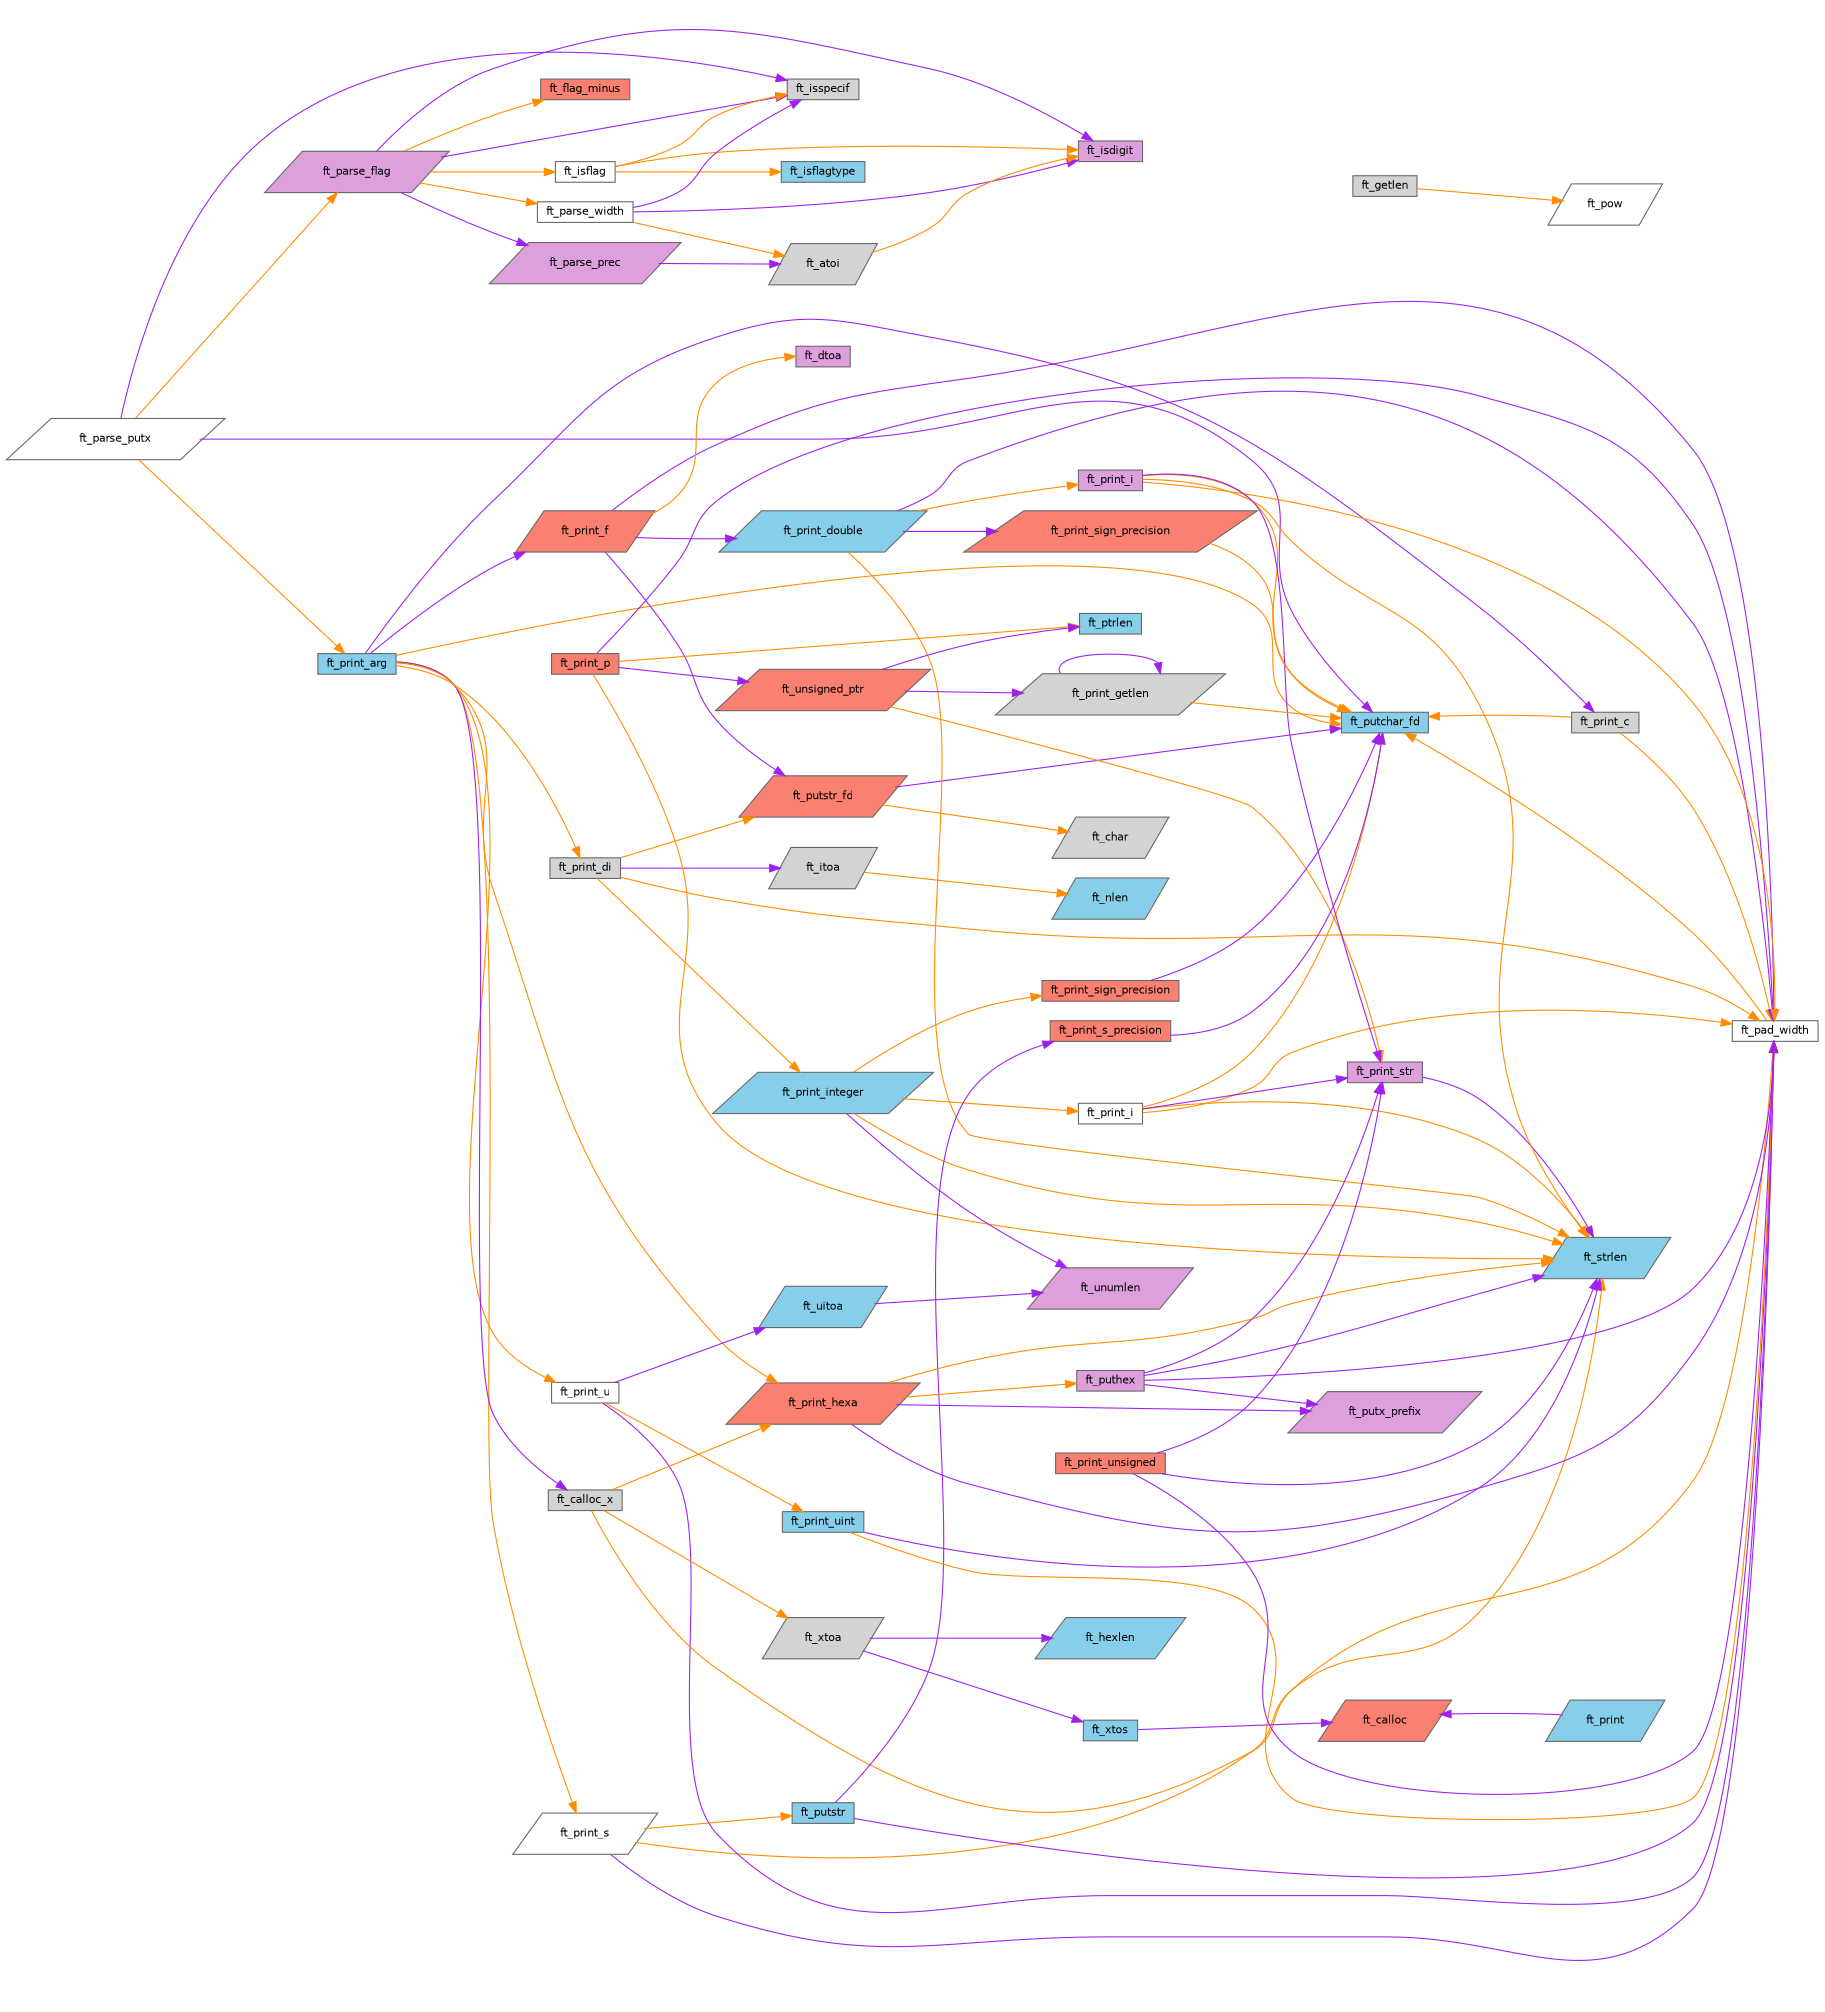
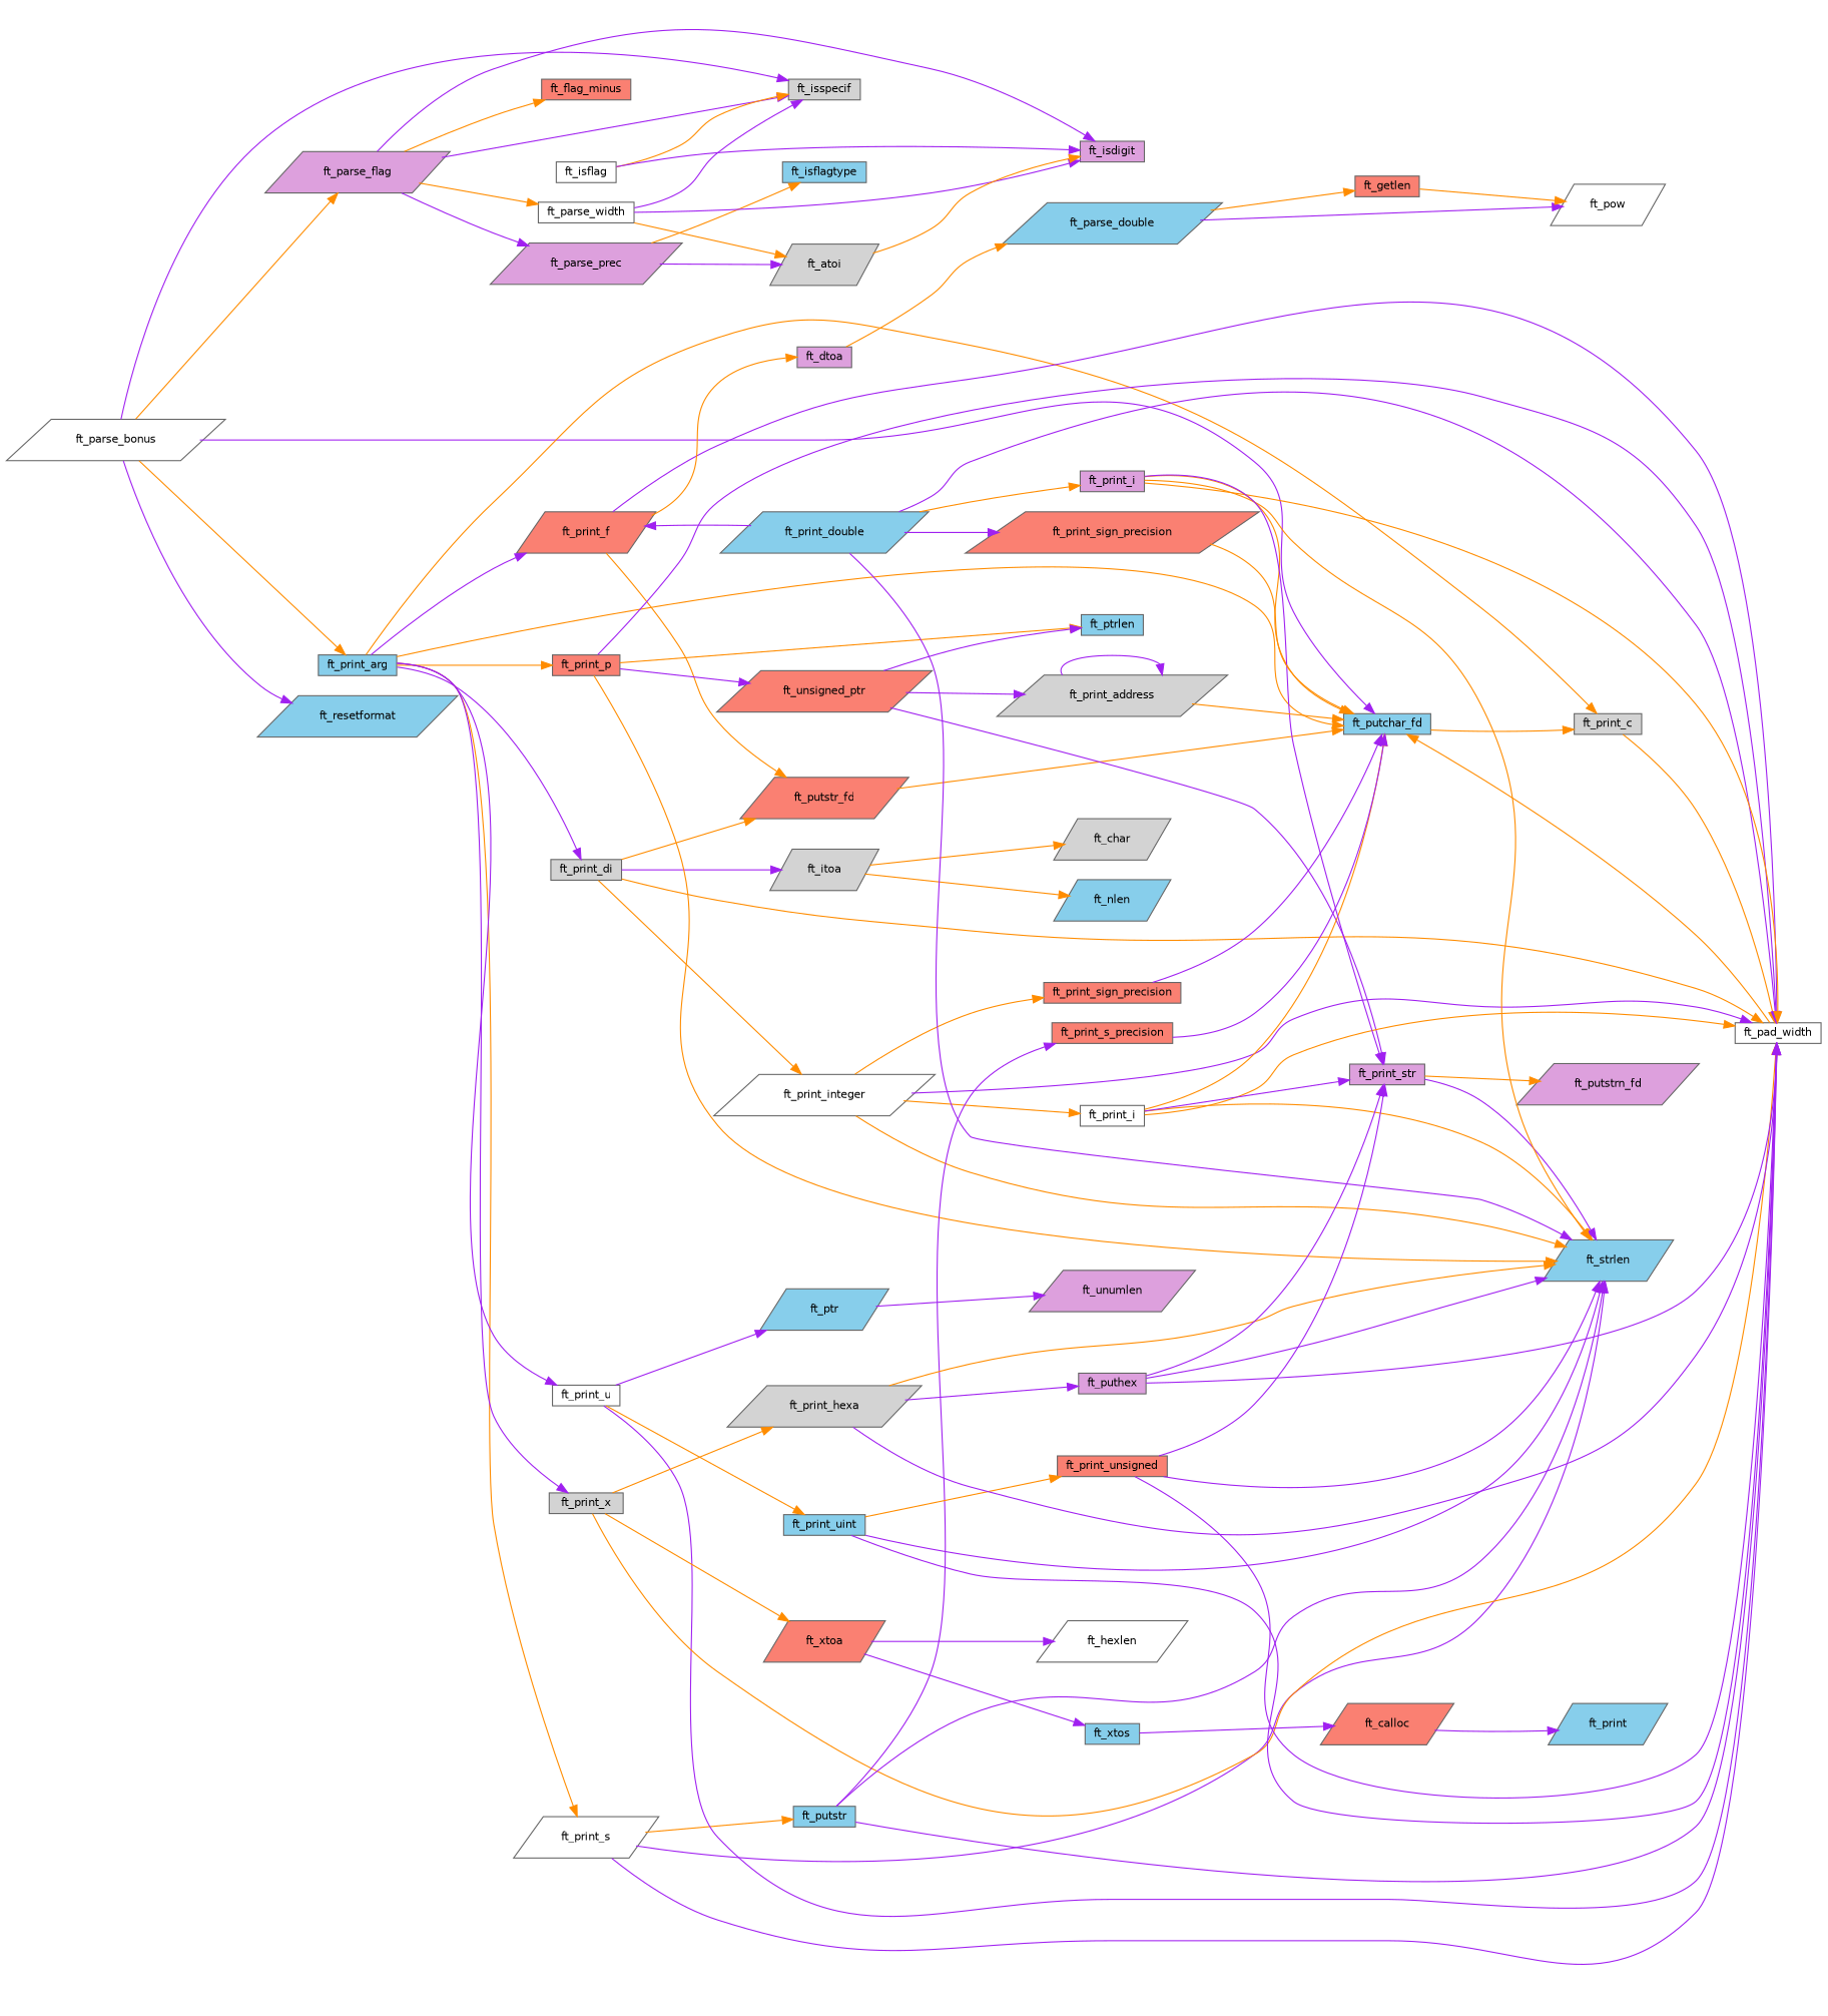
  digraph {
    rankdir=LR
    node [color=grey40 fillcolor=skyblue fontname=Helvetica fontsize=10 shape=parallelogram style=filled]
    edge [color=purple fontname=Helvetica fontsize=10 labelfontname=Helvetica labelfontsize=10 style=solid]
-   n1 [color=gray40 fillcolor=white fontcolor=black height=0.2 label=ft_parse_putx width=0.4]
+   n1 [color=gray40 fillcolor=white fontcolor=black height=0.2 label=ft_parse_bonus width=0.4]
    n2 [fillcolor=lightgrey height=0.2 label=ft_isspecif shape=box width=0.4]
    n3 [fillcolor=plum height=0.2 label=ft_parse_flag width=0.4]
    n4 [height=0.2 label=ft_print_arg shape=box width=0.4]
    n5 [height=0.2 label=ft_putchar_fd shape=box width=0.4]
+   n6 [height=0.2 label=ft_resetformat width=0.4]
    n7 [fillcolor=salmon height=0.2 label=ft_flag_minus shape=box width=0.4]
    n8 [fillcolor=plum height=0.2 label=ft_isdigit shape=box width=0.4]
    n9 [fillcolor=white height=0.2 label=ft_isflag shape=box width=0.4]
    n10 [fillcolor=plum height=0.2 label=ft_parse_prec width=0.4]
    n11 [fillcolor=white height=0.2 label=ft_parse_width shape=box width=0.4]
    n12 [fillcolor=lightgrey height=0.2 label=ft_print_c shape=box width=0.4]
    n13 [fillcolor=lightgrey height=0.2 label=ft_print_di shape=box width=0.4]
    n14 [fillcolor=salmon height=0.2 label=ft_print_f width=0.4]
    n15 [fillcolor=salmon height=0.2 label=ft_print_p shape=box width=0.4]
    n16 [fillcolor=white height=0.2 label=ft_print_s width=0.4]
    n17 [fillcolor=white height=0.2 label=ft_print_u shape=box width=0.4]
-   n18 [fillcolor=lightgrey height=0.2 label=ft_calloc_x shape=box width=0.4]
+   n18 [fillcolor=lightgrey height=0.2 label=ft_print_x shape=box width=0.4]
    n19 [height=0.2 label=ft_isflagtype shape=box width=0.4]
    n20 [fillcolor=lightgrey height=0.2 label=ft_atoi width=0.4]
    n21 [fillcolor=white height=0.2 label=ft_pad_width shape=box width=0.4]
    n22 [fillcolor=lightgrey height=0.2 label=ft_itoa width=0.4]
-   n23 [height=0.2 label=ft_print_integer width=0.4]
+   n23 [fillcolor=white height=0.2 label=ft_print_integer width=0.4]
    n24 [fillcolor=salmon height=0.2 label=ft_putstr_fd width=0.4]
    n25 [fillcolor=plum height=0.2 label=ft_dtoa shape=box width=0.4]
    n26 [height=0.2 label=ft_print_double width=0.4]
    n27 [height=0.2 label=ft_strlen width=0.4]
    n28 [fillcolor=salmon height=0.2 label=ft_unsigned_ptr width=0.4]
    n29 [height=0.2 label=ft_ptrlen shape=box width=0.4]
    n30 [height=0.2 label=ft_putstr shape=box width=0.4]
    n31 [height=0.2 label=ft_print_uint shape=box width=0.4]
-   n32 [height=0.2 label=ft_uitoa width=0.4]
-   n33 [fillcolor=salmon height=0.2 label=ft_print_hexa width=0.4]
-   n34 [fillcolor=lightgrey height=0.2 label=ft_xtoa width=0.4]
+   n32 [height=0.2 label=ft_ptr width=0.4]
+   n33 [fillcolor=lightgrey height=0.2 label=ft_print_hexa width=0.4]
+   n34 [fillcolor=salmon height=0.2 label=ft_xtoa width=0.4]
    n35 [fillcolor=lightgrey height=0.2 label=ft_char width=0.4]
    n36 [height=0.2 label=ft_nlen width=0.4]
    n37 [fillcolor=white height=0.2 label=ft_print_i shape=box width=0.4]
    n38 [fillcolor=salmon height=0.2 label=ft_print_sign_precision shape=box width=0.4]
    n39 [fillcolor=plum height=0.2 label=ft_print_str shape=box width=0.4]
+   n40 [fillcolor=plum height=0.2 label=ft_putstrn_fd width=0.4]
+   n41 [height=0.2 label=ft_parse_double width=0.4]
    n42 [fillcolor=plum height=0.2 label=ft_print_i shape=box width=0.4]
    n43 [fillcolor=salmon height=0.2 label=ft_print_sign_precision width=0.4]
-   n44 [fillcolor=lightgrey height=0.2 label=ft_getlen shape=box width=0.4]
+   n44 [fillcolor=salmon height=0.2 label=ft_getlen shape=box width=0.4]
    n45 [fillcolor=white height=0.2 label=ft_pow width=0.4]
-   n46 [fillcolor=lightgrey height=0.2 label=ft_print_getlen width=0.4]
+   n46 [fillcolor=lightgrey height=0.2 label=ft_print_address width=0.4]
    n47 [fillcolor=salmon height=0.2 label=ft_print_s_precision shape=box width=0.4]
    n48 [fillcolor=salmon height=0.2 label=ft_print_unsigned shape=box width=0.4]
    n49 [fillcolor=plum height=0.2 label=ft_unumlen width=0.4]
    n50 [fillcolor=plum height=0.2 label=ft_puthex shape=box width=0.4]
-   n51 [fillcolor=plum height=0.2 label=ft_putx_prefix width=0.4]
-   n52 [height=0.2 label=ft_hexlen width=0.4]
+   n52 [fillcolor=white height=0.2 label=ft_hexlen width=0.4]
    n53 [height=0.2 label=ft_xtos shape=box width=0.4]
    n54 [fillcolor=salmon height=0.2 label=ft_calloc width=0.4]
    n55 [height=0.2 label=ft_print width=0.4]
    n1 -> n2
    n1 -> n3 [color=darkorange]
    n1 -> n4 [color=darkorange]
    n1 -> n5
+   n1 -> n6
    n3 -> n2
    n3 -> n7 [color=darkorange]
    n3 -> n8
-   n3 -> n9 [color=darkorange]
    n3 -> n10
    n3 -> n11 [color=darkorange]
    n4 -> n5 [color=darkorange]
-   n4 -> n12
-   n4 -> n13 [color=darkorange]
+   n4 -> n12 [color=darkorange]
+   n4 -> n13
    n4 -> n14
-   n4 -> n33 [color=darkorange]
+   n4 -> n15 [color=darkorange]
    n4 -> n16 [color=darkorange]
-   n4 -> n17 [color=darkorange]
+   n4 -> n17
    n4 -> n18
    n9 -> n2 [color=darkorange]
-   n9 -> n8 [color=darkorange]
-   n9 -> n19 [color=darkorange]
+   n9 -> n8
+   n10 -> n19 [color=darkorange]
    n10 -> n20
    n11 -> n2
    n11 -> n8
    n11 -> n20 [color=darkorange]
-   n12 -> n5 [color=darkorange]
+   n5 -> n12 [color=darkorange]
    n12 -> n21 [color=darkorange]
    n13 -> n21 [color=darkorange]
    n13 -> n22
    n13 -> n23 [color=darkorange]
    n13 -> n24 [color=darkorange]
    n14 -> n21
-   n14 -> n24
+   n14 -> n24 [color=darkorange]
    n14 -> n25 [color=darkorange]
-   n14 -> n26
+   n26 -> n14
    n15 -> n21
    n15 -> n27 [color=darkorange]
    n15 -> n28
    n15 -> n29 [color=darkorange]
    n16 -> n21
-   n16 -> n27 [color=darkorange]
+   n16 -> n27
    n16 -> n30 [color=darkorange]
    n17 -> n21
    n17 -> n31 [color=darkorange]
    n17 -> n32
    n18 -> n21 [color=darkorange]
    n18 -> n33 [color=darkorange]
    n18 -> n34 [color=darkorange]
    n20 -> n8 [color=darkorange]
    n21 -> n5 [color=darkorange]
-   n24 -> n35 [color=darkorange]
+   n22 -> n35 [color=darkorange]
    n22 -> n36 [color=darkorange]
-   n23 -> n49
+   n23 -> n21
    n23 -> n27 [color=darkorange]
    n23 -> n37 [color=darkorange]
    n23 -> n38 [color=darkorange]
-   n24 -> n5
+   n24 -> n5 [color=darkorange]
+   n25 -> n41 [color=darkorange]
    n26 -> n21
-   n26 -> n27 [color=darkorange]
+   n26 -> n27
    n26 -> n42 [color=darkorange]
    n26 -> n43
    n28 -> n29
-   n28 -> n39 [color=darkorange]
+   n28 -> n39
    n28 -> n46
    n30 -> n21
+   n30 -> n27
    n30 -> n47
-   n31 -> n21 [color=darkorange]
+   n31 -> n21
    n31 -> n27
+   n31 -> n48 [color=darkorange]
    n32 -> n49
    n33 -> n21
    n33 -> n27 [color=darkorange]
-   n33 -> n50 [color=darkorange]
-   n33 -> n51
+   n33 -> n50
    n34 -> n52
    n34 -> n53
    n37 -> n5 [color=darkorange]
    n37 -> n21 [color=darkorange]
    n37 -> n27 [color=darkorange]
    n37 -> n39
    n38 -> n5
    n39 -> n27
+   n39 -> n40 [color=darkorange]
+   n41 -> n44 [color=darkorange]
+   n41 -> n45
    n42 -> n5 [color=darkorange]
    n42 -> n21 [color=darkorange]
    n42 -> n27 [color=darkorange]
    n42 -> n39
    n43 -> n5 [color=darkorange]
    n44 -> n45 [color=darkorange]
    n46 -> n5 [color=darkorange]
    n46 -> n46
    n47 -> n5
    n48 -> n21
    n48 -> n27
    n48 -> n39
    n50 -> n21
    n50 -> n27
    n50 -> n39
-   n50 -> n51
    n53 -> n54
-   n55 -> n54
+   n54 -> n55
  }
